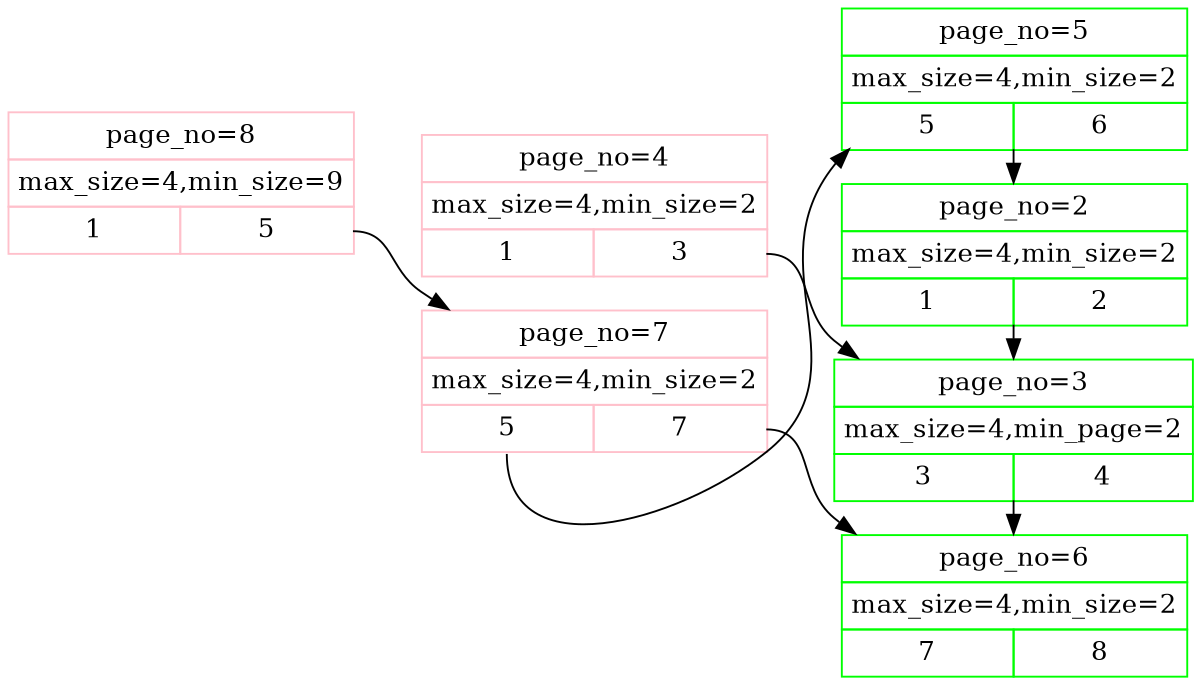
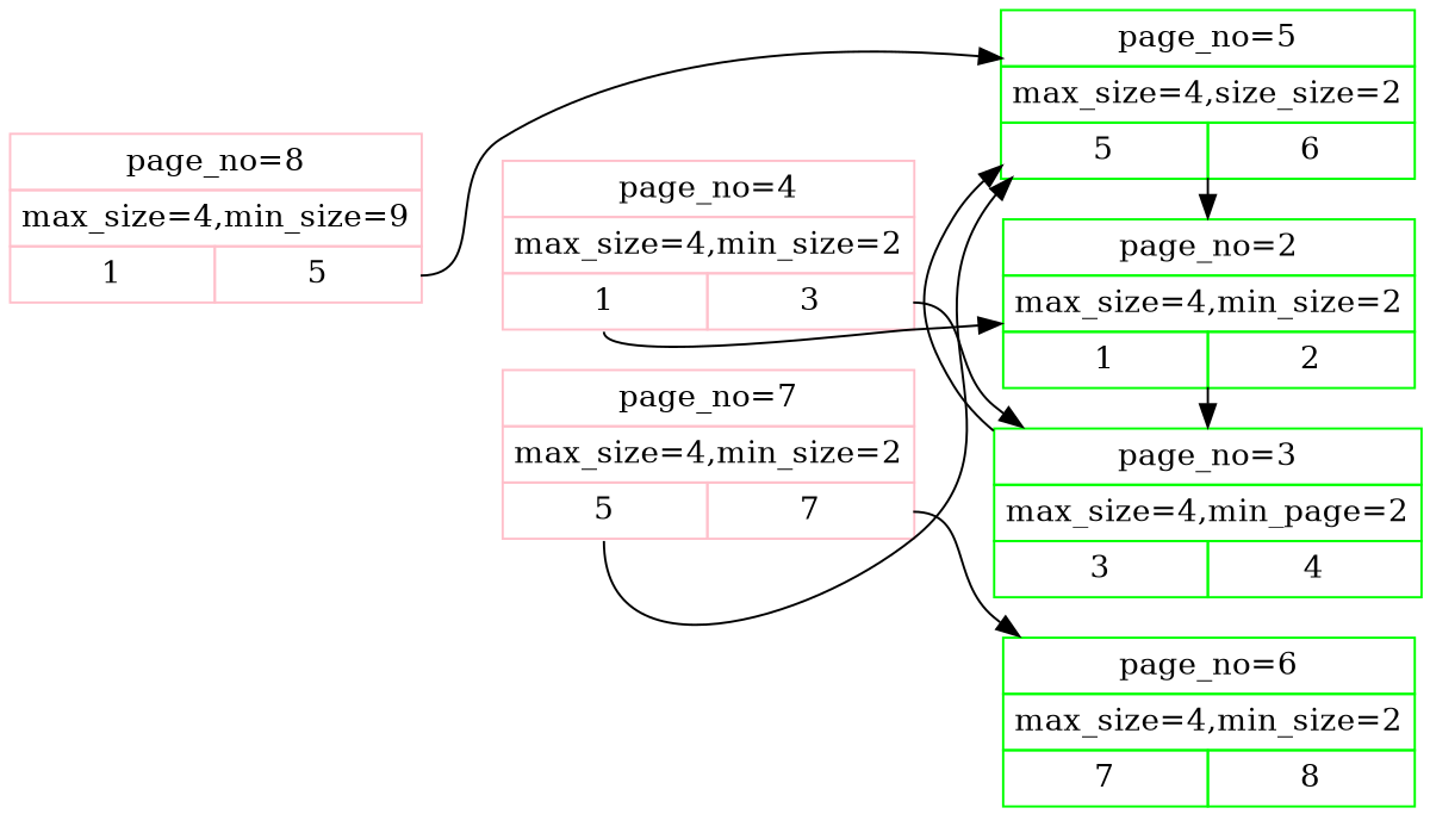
  digraph {
    rankdir=LR
    node [color=green shape=plain]
    n1 [label=<<TABLE BORDER="0" CELLBORDER="1" CELLSPACING="0" CELLPADDING="4"> <TR><TD COLSPAN="2">page_no=2</TD></TR> <TR><TD COLSPAN="2">max_size=4,min_size=2</TD></TR> <TR><TD>1</TD> <TD>2</TD> </TR></TABLE>>]
    n2 [label=<<TABLE BORDER="0" CELLBORDER="1" CELLSPACING="0" CELLPADDING="4"> <TR><TD COLSPAN="2">page_no=3</TD></TR> <TR><TD COLSPAN="2">max_size=4,min_page=2</TD></TR> <TR><TD>3</TD> <TD>4</TD> </TR></TABLE>>]
-   n3 [label=<<TABLE BORDER="0" CELLBORDER="1" CELLSPACING="0" CELLPADDING="4"> <TR><TD COLSPAN="2">page_no=5</TD></TR> <TR><TD COLSPAN="2">max_size=4,min_size=2</TD></TR> <TR><TD>5</TD> <TD>6</TD> </TR></TABLE>>]
+   n3 [label=<<TABLE BORDER="0" CELLBORDER="1" CELLSPACING="0" CELLPADDING="4"> <TR><TD COLSPAN="2">page_no=5</TD></TR> <TR><TD COLSPAN="2">max_size=4,size_size=2</TD></TR> <TR><TD>5</TD> <TD>6</TD> </TR></TABLE>>]
    n4 [label=<<TABLE BORDER="0" CELLBORDER="1" CELLSPACING="0" CELLPADDING="4"> <TR><TD COLSPAN="2">page_no=6</TD></TR> <TR><TD COLSPAN="2">max_size=4,min_size=2</TD></TR> <TR><TD>7</TD> <TD>8</TD> </TR></TABLE>>]
    n5 [color=pink label=<<TABLE BORDER="0" CELLBORDER="1" CELLSPACING="0" CELLPADDING="4"> <TR><TD COLSPAN="2">page_no=4</TD></TR> <TR><TD COLSPAN="2">max_size=4,min_size=2</TD></TR> <TR><TD PORT="p2">1</TD> <TD PORT="p3">3</TD> </TR></TABLE>>]
    n6 [color=pink label=<<TABLE BORDER="0" CELLBORDER="1" CELLSPACING="0" CELLPADDING="4"> <TR><TD COLSPAN="2">page_no=7</TD></TR> <TR><TD COLSPAN="2">max_size=4,min_size=2</TD></TR> <TR><TD PORT="p5">5</TD> <TD PORT="p6">7</TD> </TR></TABLE>>]
    n7 [color=pink label=<<TABLE BORDER="0" CELLBORDER="1" CELLSPACING="0" CELLPADDING="4"> <TR><TD COLSPAN="2">page_no=8</TD></TR> <TR><TD COLSPAN="2">max_size=4,min_size=9</TD></TR> <TR><TD PORT="p4">1</TD> <TD PORT="p7">5</TD> </TR></TABLE>>]
    subgraph sub_1 {
      rank=same
      n1
      n2
    }
    subgraph sub_2 {
      rank=same
      n2
      n3
    }
    subgraph sub_3 {
      rank=same
      n3
      n4
    }
    subgraph sub_4 {
      rank=same
      n5
      n6
    }
    n1 -> n2
-   n2 -> n4
+   n2 -> n3
    n3 -> n1
+   n5 -> n1 [tailport=p2]
    n5 -> n2 [tailport=p3]
    n6 -> n3 [tailport=p5]
    n6 -> n4 [tailport=p6]
-   n7 -> n6 [tailport=p7]
+   n7 -> n3 [tailport=p7]
  }
